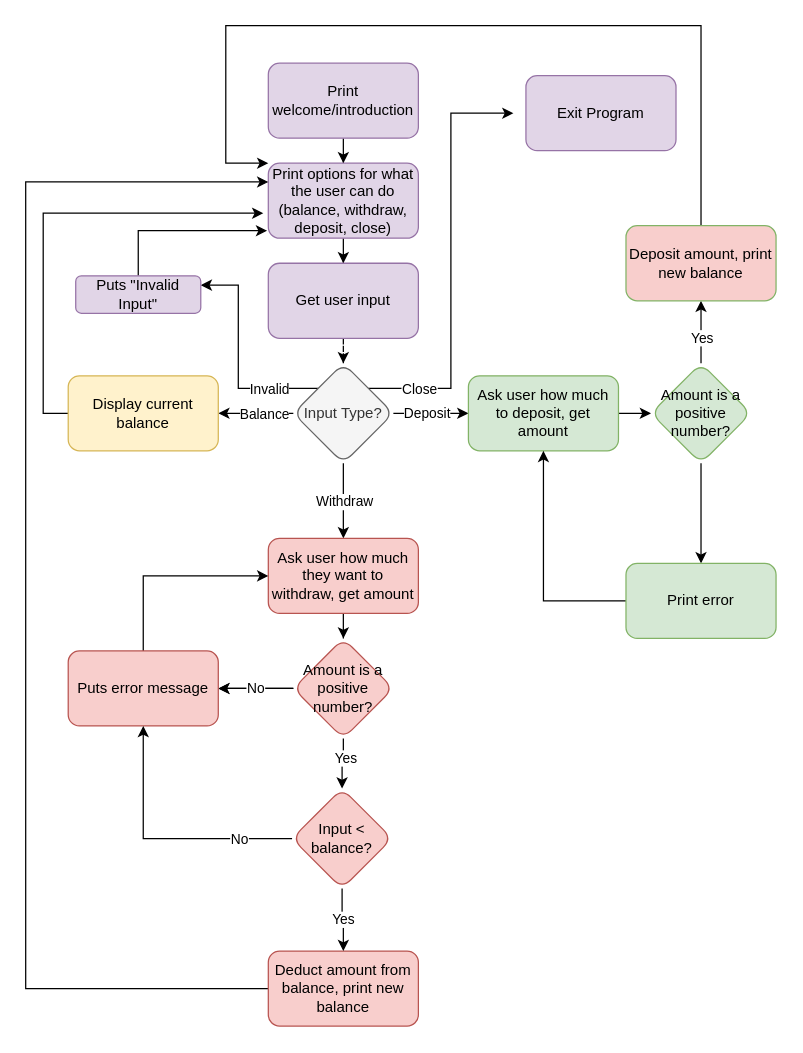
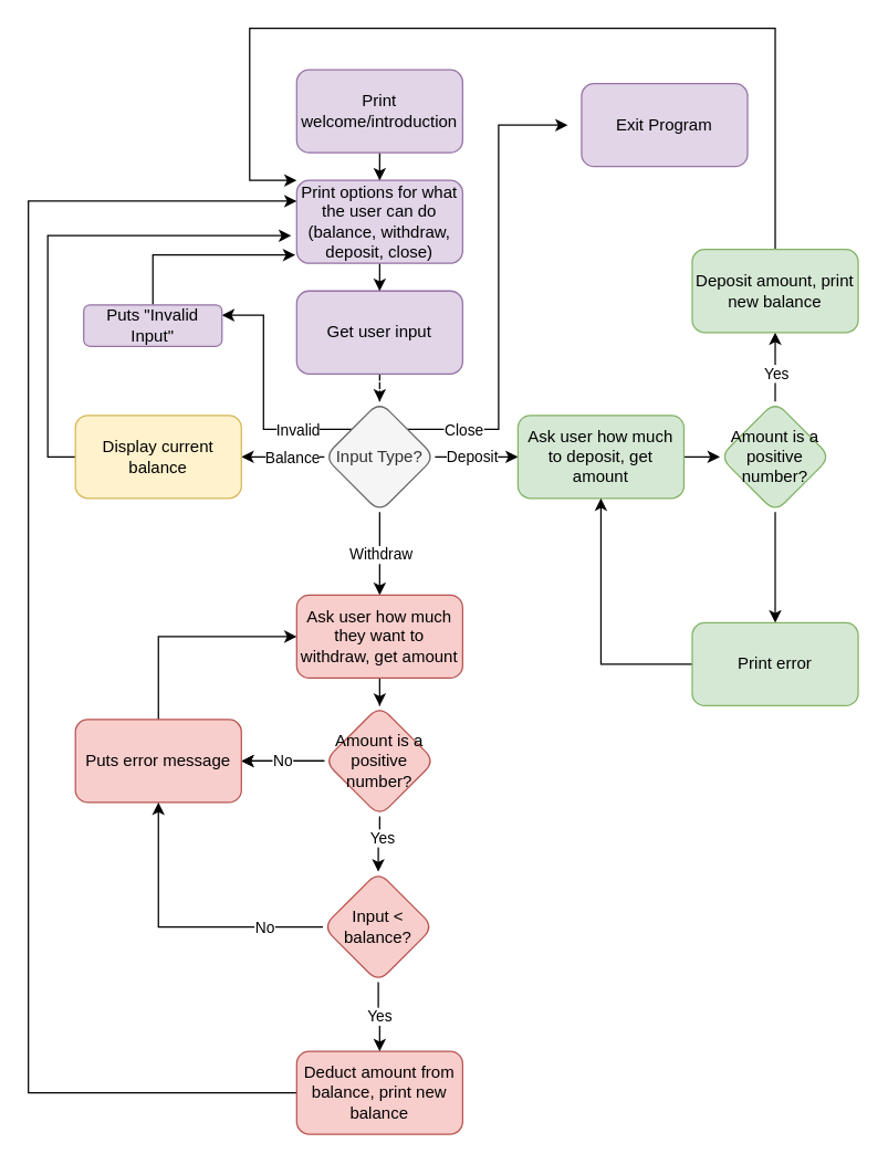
  <mxCell id="0" />
  <mxCell id="1" parent="0" />
  <mxCell id="2" value="" style="edgeStyle=orthogonalEdgeStyle;rounded=0;orthogonalLoop=1;jettySize=auto;html=1;" edge="1" parent="1" source="3" target="5"><mxGeometry relative="1" as="geometry" /></mxCell>
  <mxCell id="3" value="Print welcome/introduction" style="rounded=1;whiteSpace=wrap;html=1;fillColor=#e1d5e7;strokeColor=#9673a6;" vertex="1" parent="1"><mxGeometry x="214" y="50" width="120" height="60" as="geometry" /></mxCell>
  <mxCell id="4" value="" style="edgeStyle=orthogonalEdgeStyle;rounded=0;orthogonalLoop=1;jettySize=auto;html=1;" edge="1" parent="1" source="5" target="7"><mxGeometry relative="1" as="geometry" /></mxCell>
  <mxCell id="5" value="Print options for what the user can do (balance, withdraw, deposit, close)" style="whiteSpace=wrap;html=1;rounded=1;fillColor=#e1d5e7;strokeColor=#9673a6;" vertex="1" parent="1"><mxGeometry x="214" y="130" width="120" height="60" as="geometry" /></mxCell>
  <mxCell id="6" value="" style="edgeStyle=orthogonalEdgeStyle;rounded=0;orthogonalLoop=1;jettySize=auto;html=1;dashed=1;" edge="1" parent="1" source="7" target="18"><mxGeometry relative="1" as="geometry" /></mxCell>
  <mxCell id="7" value="Get user input" style="whiteSpace=wrap;html=1;rounded=1;strokeColor=#9673a6;fillColor=#e1d5e7;" vertex="1" parent="1"><mxGeometry x="214" y="210" width="120" height="60" as="geometry" /></mxCell>
  <mxCell id="8" value="" style="edgeStyle=orthogonalEdgeStyle;rounded=0;orthogonalLoop=1;jettySize=auto;html=1;" edge="1" parent="1" source="18" target="20"><mxGeometry relative="1" as="geometry" /></mxCell>
  <mxCell id="9" value="Balance" style="edgeLabel;html=1;align=center;verticalAlign=middle;resizable=0;points=[];" vertex="1" connectable="0" parent="8"><mxGeometry x="-0.5" relative="1" as="geometry"><mxPoint x="-9" as="offset" /></mxGeometry></mxCell>
  <mxCell id="10" value="" style="edgeStyle=orthogonalEdgeStyle;rounded=0;orthogonalLoop=1;jettySize=auto;html=1;" edge="1" parent="1" source="18" target="22"><mxGeometry relative="1" as="geometry" /></mxCell>
  <mxCell id="11" value="Withdraw" style="edgeLabel;html=1;align=center;verticalAlign=middle;resizable=0;points=[];" vertex="1" connectable="0" parent="10"><mxGeometry x="-0.333" y="-2" relative="1" as="geometry"><mxPoint x="2" y="10" as="offset" /></mxGeometry></mxCell>
  <mxCell id="12" value="" style="edgeStyle=orthogonalEdgeStyle;rounded=0;orthogonalLoop=1;jettySize=auto;html=1;" edge="1" parent="1" source="18" target="24"><mxGeometry relative="1" as="geometry" /></mxCell>
  <mxCell id="13" value="Deposit" style="edgeLabel;html=1;align=center;verticalAlign=middle;resizable=0;points=[];" vertex="1" connectable="0" parent="12"><mxGeometry x="-0.133" y="1" relative="1" as="geometry"><mxPoint as="offset" /></mxGeometry></mxCell>
  <mxCell id="14" style="edgeStyle=orthogonalEdgeStyle;rounded=0;orthogonalLoop=1;jettySize=auto;html=1;exitX=1;exitY=0;exitDx=0;exitDy=0;" edge="1" parent="1" source="18"><mxGeometry relative="1" as="geometry"><mxPoint x="410" y="90" as="targetPoint" /><Array as="points"><mxPoint x="360" y="310" /></Array></mxGeometry></mxCell>
  <mxCell id="15" value="Close" style="edgeLabel;html=1;align=center;verticalAlign=middle;resizable=0;points=[];" vertex="1" connectable="0" parent="14"><mxGeometry x="-0.101" y="-1" relative="1" as="geometry"><mxPoint x="-27" y="85" as="offset" /></mxGeometry></mxCell>
  <mxCell id="16" style="edgeStyle=orthogonalEdgeStyle;rounded=0;orthogonalLoop=1;jettySize=auto;html=1;exitX=0;exitY=0;exitDx=0;exitDy=0;entryX=1;entryY=0.25;entryDx=0;entryDy=0;" edge="1" parent="1" source="18" target="27"><mxGeometry relative="1" as="geometry"><mxPoint x="180" y="230" as="targetPoint" /><Array as="points"><mxPoint x="190" y="310" /><mxPoint x="190" y="228" /></Array></mxGeometry></mxCell>
  <mxCell id="17" value="Invalid" style="edgeLabel;html=1;align=center;verticalAlign=middle;resizable=0;points=[];" vertex="1" connectable="0" parent="16"><mxGeometry x="-0.468" relative="1" as="geometry"><mxPoint x="7.06" as="offset" /></mxGeometry></mxCell>
  <mxCell id="18" value="Input Type?" style="rhombus;whiteSpace=wrap;html=1;rounded=1;fillColor=#f5f5f5;strokeColor=#666666;fontColor=#333333;" vertex="1" parent="1"><mxGeometry x="234" y="290" width="80" height="80" as="geometry" /></mxCell>
  <mxCell id="19" style="edgeStyle=orthogonalEdgeStyle;rounded=0;orthogonalLoop=1;jettySize=auto;html=1;exitX=0;exitY=0.5;exitDx=0;exitDy=0;" edge="1" parent="1" source="20"><mxGeometry relative="1" as="geometry"><mxPoint x="210" y="170" as="targetPoint" /><Array as="points"><mxPoint x="34" y="330" /><mxPoint x="34" y="170" /><mxPoint x="210" y="170" /></Array></mxGeometry></mxCell>
  <mxCell id="20" value="Display current balance" style="whiteSpace=wrap;html=1;rounded=1;strokeColor=#d6b656;fillColor=#fff2cc;" vertex="1" parent="1"><mxGeometry x="54" y="300" width="120" height="60" as="geometry" /></mxCell>
  <mxCell id="21" value="" style="edgeStyle=orthogonalEdgeStyle;rounded=0;orthogonalLoop=1;jettySize=auto;html=1;" edge="1" parent="1" source="22" target="32"><mxGeometry relative="1" as="geometry" /></mxCell>
  <mxCell id="22" value="Ask user how much they want to withdraw, get amount" style="whiteSpace=wrap;html=1;rounded=1;strokeColor=#b85450;fillColor=#f8cecc;" vertex="1" parent="1"><mxGeometry x="214" y="430" width="120" height="60" as="geometry" /></mxCell>
  <mxCell id="23" value="" style="edgeStyle=orthogonalEdgeStyle;rounded=0;orthogonalLoop=1;jettySize=auto;html=1;" edge="1" parent="1" source="24" target="44"><mxGeometry relative="1" as="geometry" /></mxCell>
  <mxCell id="24" value="Ask user how much to deposit, get amount" style="whiteSpace=wrap;html=1;rounded=1;strokeColor=#82b366;fillColor=#d5e8d4;" vertex="1" parent="1"><mxGeometry x="374" y="300" width="120" height="60" as="geometry" /></mxCell>
  <mxCell id="25" value="Exit Program" style="rounded=1;whiteSpace=wrap;html=1;fillColor=#e1d5e7;strokeColor=#9673a6;" vertex="1" parent="1"><mxGeometry x="420" y="60" width="120" height="60" as="geometry" /></mxCell>
  <mxCell id="26" style="edgeStyle=orthogonalEdgeStyle;rounded=0;orthogonalLoop=1;jettySize=auto;html=1;exitX=0.5;exitY=0;exitDx=0;exitDy=0;entryX=-0.008;entryY=0.9;entryDx=0;entryDy=0;entryPerimeter=0;" edge="1" parent="1" source="27" target="5"><mxGeometry relative="1" as="geometry" /></mxCell>
  <mxCell id="27" value="Puts &quot;Invalid Input&quot;" style="rounded=1;whiteSpace=wrap;html=1;fillColor=#e1d5e7;strokeColor=#9673a6;" vertex="1" parent="1"><mxGeometry x="60" y="220" width="100" height="30" as="geometry" /></mxCell>
  <mxCell id="28" value="" style="edgeStyle=orthogonalEdgeStyle;rounded=0;orthogonalLoop=1;jettySize=auto;html=1;" edge="1" parent="1" source="32" target="36"><mxGeometry relative="1" as="geometry" /></mxCell>
  <mxCell id="29" value="" style="edgeStyle=orthogonalEdgeStyle;rounded=0;orthogonalLoop=1;jettySize=auto;html=1;" edge="1" parent="1" source="32" target="40"><mxGeometry relative="1" as="geometry" /></mxCell>
  <mxCell id="30" value="Yes" style="edgeLabel;html=1;align=center;verticalAlign=middle;resizable=0;points=[];" vertex="1" connectable="0" parent="29"><mxGeometry x="-0.256" y="1" relative="1" as="geometry"><mxPoint as="offset" /></mxGeometry></mxCell>
  <mxCell id="31" value="No" style="edgeStyle=orthogonalEdgeStyle;rounded=0;orthogonalLoop=1;jettySize=auto;html=1;" edge="1" parent="1" source="32" target="36"><mxGeometry relative="1" as="geometry" /></mxCell>
  <mxCell id="32" value="Amount is a positive number?" style="rhombus;whiteSpace=wrap;html=1;rounded=1;strokeColor=#b85450;fillColor=#f8cecc;" vertex="1" parent="1"><mxGeometry x="234" y="510" width="80" height="80" as="geometry" /></mxCell>
  <mxCell id="33" style="edgeStyle=orthogonalEdgeStyle;rounded=0;orthogonalLoop=1;jettySize=auto;html=1;exitX=0;exitY=0.5;exitDx=0;exitDy=0;entryX=0;entryY=0.25;entryDx=0;entryDy=0;" edge="1" parent="1" source="34" target="5"><mxGeometry relative="1" as="geometry"><mxPoint x="-50" y="150" as="targetPoint" /><Array as="points"><mxPoint x="20" y="790" /><mxPoint x="20" y="145" /></Array></mxGeometry></mxCell>
  <mxCell id="34" value="Deduct amount from balance, print new balance" style="whiteSpace=wrap;html=1;rounded=1;strokeColor=#b85450;fillColor=#f8cecc;" vertex="1" parent="1"><mxGeometry x="214" y="760" width="120" height="60" as="geometry" /></mxCell>
  <mxCell id="35" style="edgeStyle=orthogonalEdgeStyle;rounded=0;orthogonalLoop=1;jettySize=auto;html=1;exitX=0.5;exitY=0;exitDx=0;exitDy=0;entryX=0;entryY=0.5;entryDx=0;entryDy=0;" edge="1" parent="1" source="36" target="22"><mxGeometry relative="1" as="geometry" /></mxCell>
  <mxCell id="36" value="Puts error message" style="whiteSpace=wrap;html=1;rounded=1;strokeColor=#b85450;fillColor=#f8cecc;" vertex="1" parent="1"><mxGeometry x="54" y="520" width="120" height="60" as="geometry" /></mxCell>
  <mxCell id="37" style="edgeStyle=orthogonalEdgeStyle;rounded=0;orthogonalLoop=1;jettySize=auto;html=1;exitX=0;exitY=0.5;exitDx=0;exitDy=0;entryX=0.5;entryY=1;entryDx=0;entryDy=0;" edge="1" parent="1" source="40" target="36"><mxGeometry relative="1" as="geometry" /></mxCell>
  <mxCell id="38" value="No" style="edgeLabel;html=1;align=center;verticalAlign=middle;resizable=0;points=[];" vertex="1" connectable="0" parent="37"><mxGeometry x="-0.23" y="-2" relative="1" as="geometry"><mxPoint x="37" y="2" as="offset" /></mxGeometry></mxCell>
  <mxCell id="39" value="Yes" style="edgeStyle=orthogonalEdgeStyle;rounded=0;orthogonalLoop=1;jettySize=auto;html=1;exitX=0.5;exitY=1;exitDx=0;exitDy=0;entryX=0.5;entryY=0;entryDx=0;entryDy=0;" edge="1" parent="1" source="40" target="34"><mxGeometry relative="1" as="geometry" /></mxCell>
  <mxCell id="40" value="Input &amp;lt; balance?" style="rhombus;whiteSpace=wrap;html=1;rounded=1;strokeColor=#b85450;fillColor=#f8cecc;" vertex="1" parent="1"><mxGeometry x="233" y="630" width="80" height="80" as="geometry" /></mxCell>
  <mxCell id="41" value="" style="edgeStyle=orthogonalEdgeStyle;rounded=0;orthogonalLoop=1;jettySize=auto;html=1;" edge="1" parent="1" source="44" target="46"><mxGeometry relative="1" as="geometry" /></mxCell>
  <mxCell id="42" value="Yes" style="edgeLabel;html=1;align=center;verticalAlign=middle;resizable=0;points=[];" vertex="1" connectable="0" parent="41"><mxGeometry x="-0.162" relative="1" as="geometry"><mxPoint as="offset" /></mxGeometry></mxCell>
  <mxCell id="43" value="" style="edgeStyle=orthogonalEdgeStyle;rounded=0;orthogonalLoop=1;jettySize=auto;html=1;" edge="1" parent="1" source="44" target="48"><mxGeometry relative="1" as="geometry" /></mxCell>
  <mxCell id="44" value="Amount is a positive number?" style="rhombus;whiteSpace=wrap;html=1;rounded=1;strokeColor=#82b366;fillColor=#d5e8d4;" vertex="1" parent="1"><mxGeometry x="520" y="290" width="80" height="80" as="geometry" /></mxCell>
  <mxCell id="45" style="edgeStyle=orthogonalEdgeStyle;rounded=0;orthogonalLoop=1;jettySize=auto;html=1;exitX=0.5;exitY=0;exitDx=0;exitDy=0;entryX=0;entryY=0;entryDx=0;entryDy=0;" edge="1" parent="1" source="46" target="5"><mxGeometry relative="1" as="geometry"><Array as="points"><mxPoint x="560" y="20" /><mxPoint x="180" y="20" /><mxPoint x="180" y="130" /></Array></mxGeometry></mxCell>
- <mxCell id="46" value="Deposit amount, print new balance" style="whiteSpace=wrap;html=1;rounded=1;strokeColor=#82b366;fillColor=#f8cecc;" vertex="1" parent="1"><mxGeometry x="500" y="180" width="120" height="60" as="geometry" /></mxCell>
+ <mxCell id="46" value="Deposit amount, print new balance" style="whiteSpace=wrap;html=1;rounded=1;strokeColor=#82b366;fillColor=#d5e8d4;" vertex="1" parent="1"><mxGeometry x="500" y="180" width="120" height="60" as="geometry" /></mxCell>
  <mxCell id="47" style="edgeStyle=orthogonalEdgeStyle;rounded=0;orthogonalLoop=1;jettySize=auto;html=1;exitX=0;exitY=0.5;exitDx=0;exitDy=0;" edge="1" parent="1" source="48" target="24"><mxGeometry relative="1" as="geometry" /></mxCell>
  <mxCell id="48" value="Print error" style="whiteSpace=wrap;html=1;rounded=1;strokeColor=#82b366;fillColor=#d5e8d4;" vertex="1" parent="1"><mxGeometry x="500" y="450" width="120" height="60" as="geometry" /></mxCell>
